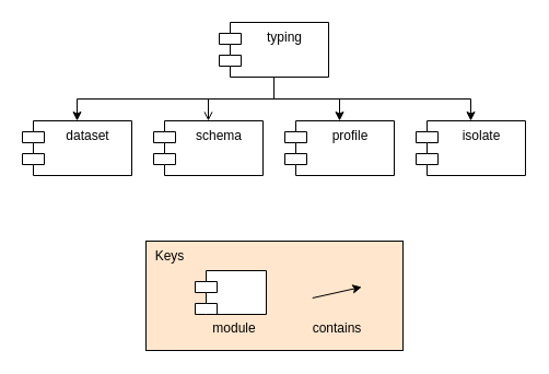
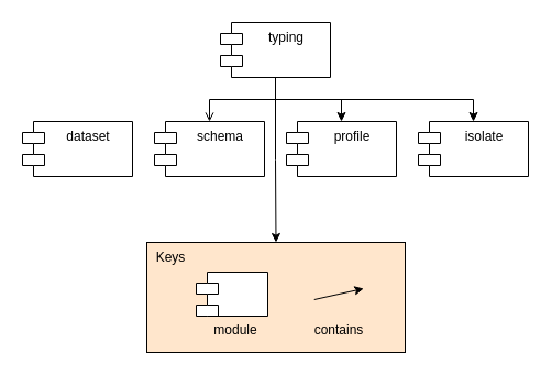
  <mxCell id="0" />
  <mxCell id="1" parent="0" />
  <mxCell id="2" style="edgeStyle=orthogonalEdgeStyle;rounded=0;orthogonalLoop=1;jettySize=auto;html=1;exitX=0.5;exitY=1;exitDx=0;exitDy=0;entryX=0.5;entryY=0;entryDx=0;entryDy=0;" parent="1" source="6" target="7" edge="1"><mxGeometry relative="1" as="geometry" /></mxCell>
  <mxCell id="3" style="edgeStyle=orthogonalEdgeStyle;rounded=0;orthogonalLoop=1;jettySize=auto;html=1;exitX=0.5;exitY=1;exitDx=0;exitDy=0;entryX=0.5;entryY=0;entryDx=0;entryDy=0;endArrow=open;" parent="1" source="6" target="8" edge="1"><mxGeometry relative="1" as="geometry" /></mxCell>
  <mxCell id="4" style="edgeStyle=orthogonalEdgeStyle;rounded=0;orthogonalLoop=1;jettySize=auto;html=1;exitX=0.5;exitY=1;exitDx=0;exitDy=0;entryX=0.5;entryY=0;entryDx=0;entryDy=0;" parent="1" source="6" target="10" edge="1"><mxGeometry relative="1" as="geometry" /></mxCell>
- <mxCell id="5" style="edgeStyle=orthogonalEdgeStyle;rounded=0;orthogonalLoop=1;jettySize=auto;html=1;exitX=0.5;exitY=1;exitDx=0;exitDy=0;entryX=0.5;entryY=0;entryDx=0;entryDy=0;" parent="1" source="6" target="9" edge="1"><mxGeometry relative="1" as="geometry" /></mxCell>
+ <mxCell id="5" style="edgeStyle=orthogonalEdgeStyle;rounded=0;orthogonalLoop=1;jettySize=auto;html=1;exitX=0.5;exitY=1;exitDx=0;exitDy=0;" parent="1" source="6" target="12" edge="1"><mxGeometry relative="1" as="geometry" /></mxCell>
  <mxCell id="6" value="typing" style="shape=module;align=left;spacingLeft=20;align=center;verticalAlign=top;" parent="1" vertex="1"><mxGeometry x="200" y="20" width="100" height="50" as="geometry" /></mxCell>
  <mxCell id="7" value="profile" style="shape=module;align=left;spacingLeft=20;align=center;verticalAlign=top;" parent="1" vertex="1"><mxGeometry x="260" y="110" width="100" height="50" as="geometry" /></mxCell>
  <mxCell id="8" value="schema" style="shape=module;align=left;spacingLeft=20;align=center;verticalAlign=top;" parent="1" vertex="1"><mxGeometry x="140" y="110" width="100" height="50" as="geometry" /></mxCell>
  <mxCell id="9" value="dataset" style="shape=module;align=left;spacingLeft=20;align=center;verticalAlign=top;" parent="1" vertex="1"><mxGeometry x="20" y="110" width="100" height="50" as="geometry" /></mxCell>
  <mxCell id="10" value="isolate" style="shape=module;align=left;spacingLeft=20;align=center;verticalAlign=top;" parent="1" vertex="1"><mxGeometry x="380" y="110" width="100" height="50" as="geometry" /></mxCell>
  <mxCell id="11" value="" style="group" vertex="1" connectable="0" parent="1"><mxGeometry x="133" y="220" width="235" height="100" as="geometry" /></mxCell>
  <mxCell id="12" value="&amp;nbsp; Keys" style="rounded=0;whiteSpace=wrap;html=1;align=left;verticalAlign=top;fillColor=#ffe6cc;" vertex="1" parent="11"><mxGeometry width="235" height="100" as="geometry" /></mxCell>
  <mxCell id="13" value="" style="endArrow=classic;html=1;exitX=1;exitY=0.5;exitDx=0;exitDy=0;startArrow=none;startFill=0;endFill=1;" edge="1" parent="11"><mxGeometry width="50" height="50" relative="1" as="geometry"><mxPoint x="152.25" y="52" as="sourcePoint" /><mxPoint x="197.25" y="42" as="targetPoint" /></mxGeometry></mxCell>
  <mxCell id="14" value="contains" style="text;html=1;strokeColor=none;fillColor=none;align=center;verticalAlign=middle;whiteSpace=wrap;rounded=0;" vertex="1" parent="11"><mxGeometry x="145" y="70" width="59.5" height="20" as="geometry" /></mxCell>
  <mxCell id="15" value="" style="shape=module;align=left;spacingLeft=20;align=center;verticalAlign=top;" vertex="1" parent="11"><mxGeometry x="45" y="27" width="65" height="40" as="geometry" /></mxCell>
  <mxCell id="16" value="module" style="text;html=1;strokeColor=none;fillColor=none;align=center;verticalAlign=middle;whiteSpace=wrap;rounded=0;" vertex="1" parent="11"><mxGeometry x="50.5" y="70" width="59.5" height="20" as="geometry" /></mxCell>
